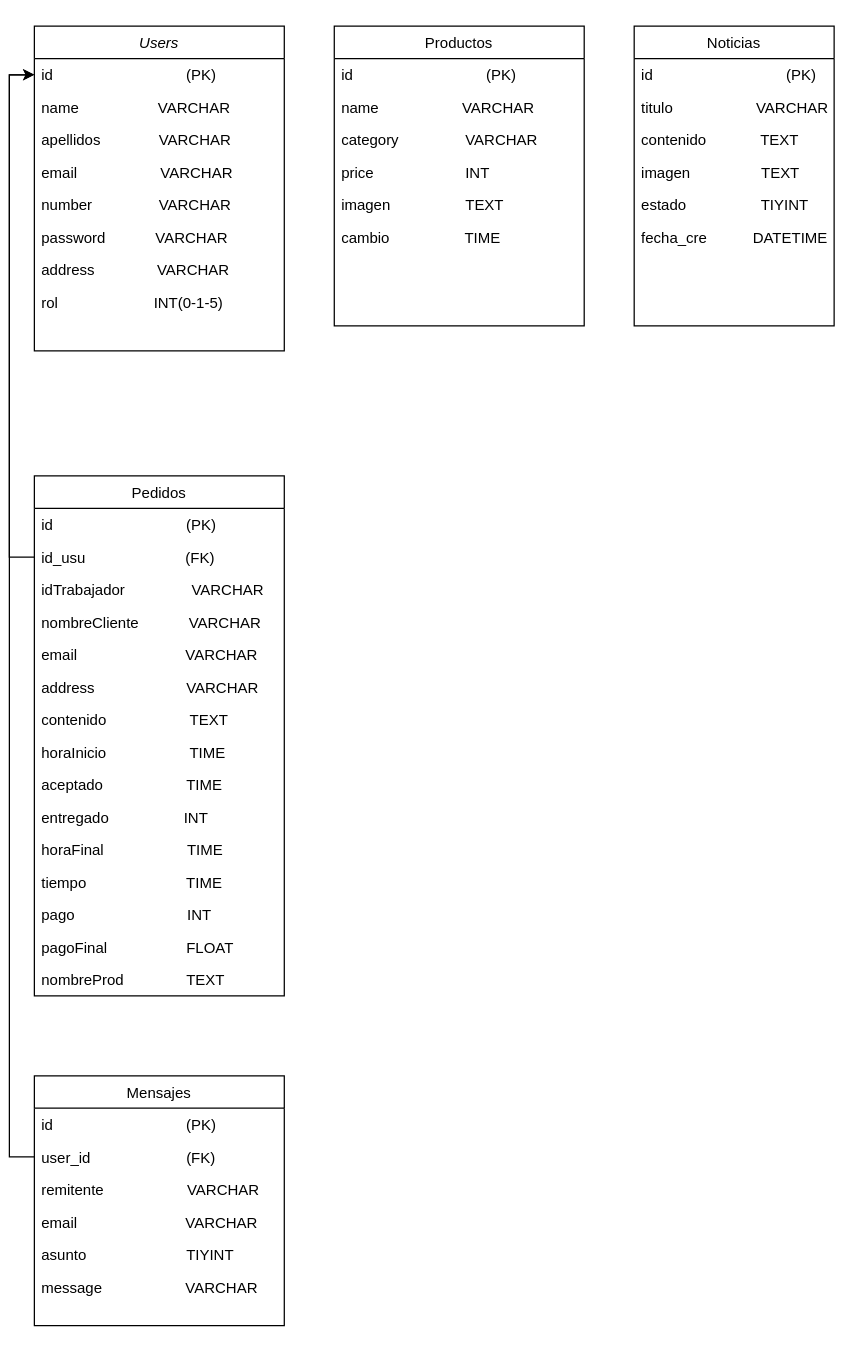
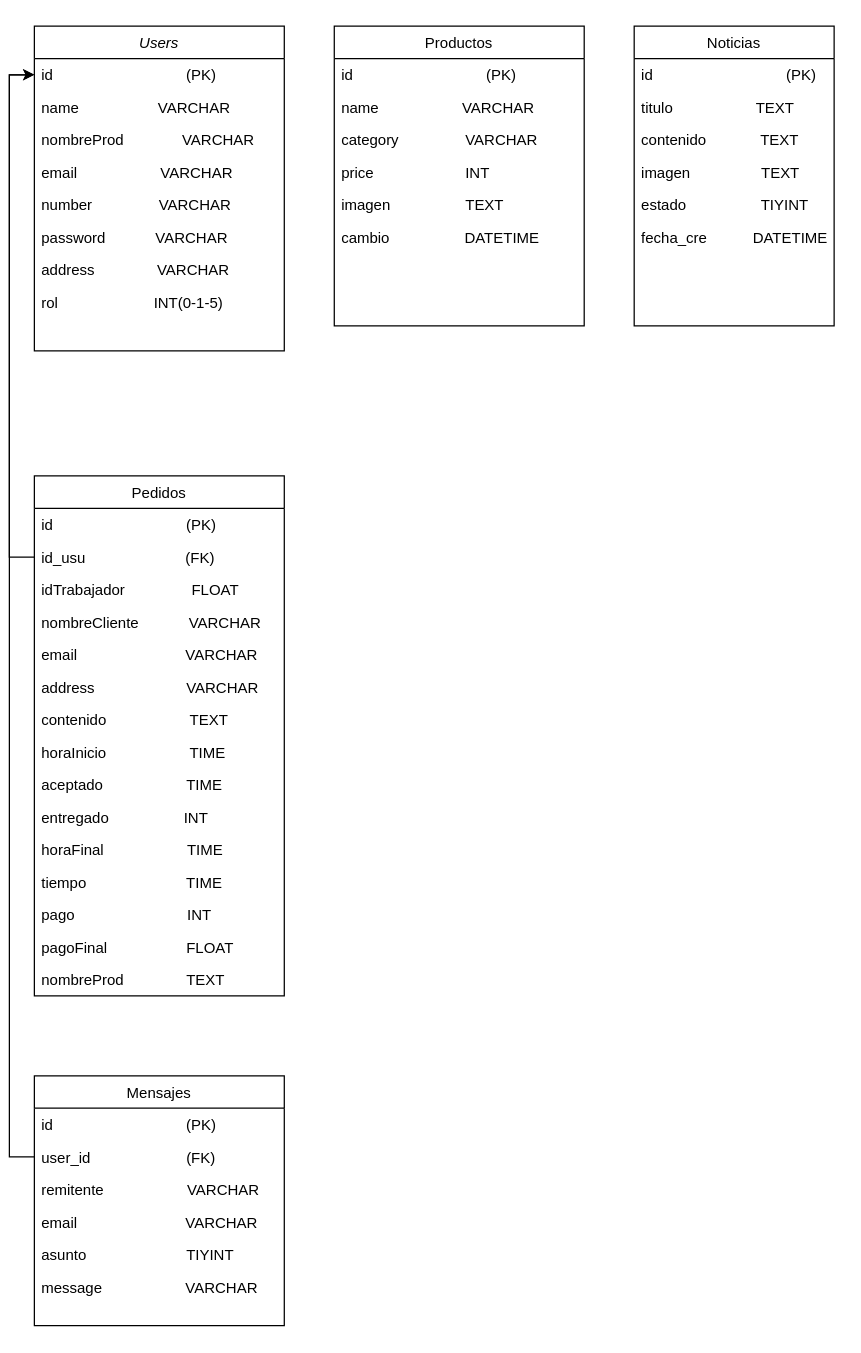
  <mxCell id="0" />
  <mxCell id="1" parent="0" />
  <mxCell id="2" value="Users" style="swimlane;fontStyle=2;align=center;verticalAlign=top;childLayout=stackLayout;horizontal=1;startSize=26;horizontalStack=0;resizeParent=1;resizeLast=0;collapsible=1;marginBottom=0;rounded=0;shadow=0;strokeWidth=1;" parent="1" vertex="1"><mxGeometry x="20" y="20" width="200" height="260" as="geometry"><mxRectangle x="230" y="140" width="160" height="26" as="alternateBounds" /></mxGeometry></mxCell>
  <mxCell id="3" value="id                                (PK)" style="text;align=left;verticalAlign=top;spacingLeft=4;spacingRight=4;overflow=hidden;rotatable=0;points=[[0,0.5],[1,0.5]];portConstraint=eastwest;" parent="2" vertex="1"><mxGeometry y="26" width="200" height="26" as="geometry" /></mxCell>
  <mxCell id="4" value="name                   VARCHAR" style="text;align=left;verticalAlign=top;spacingLeft=4;spacingRight=4;overflow=hidden;rotatable=0;points=[[0,0.5],[1,0.5]];portConstraint=eastwest;rounded=0;shadow=0;html=0;" parent="2" vertex="1"><mxGeometry y="52" width="200" height="26" as="geometry" /></mxCell>
- <mxCell id="5" value="apellidos              VARCHAR" style="text;align=left;verticalAlign=top;spacingLeft=4;spacingRight=4;overflow=hidden;rotatable=0;points=[[0,0.5],[1,0.5]];portConstraint=eastwest;rounded=0;shadow=0;html=0;" vertex="1" parent="2"><mxGeometry y="78" width="200" height="26" as="geometry" /></mxCell>
+ <mxCell id="5" value="nombreProd              VARCHAR" style="text;align=left;verticalAlign=top;spacingLeft=4;spacingRight=4;overflow=hidden;rotatable=0;points=[[0,0.5],[1,0.5]];portConstraint=eastwest;rounded=0;shadow=0;html=0;" vertex="1" parent="2"><mxGeometry y="78" width="200" height="26" as="geometry" /></mxCell>
  <mxCell id="6" value="email                    VARCHAR" style="text;align=left;verticalAlign=top;spacingLeft=4;spacingRight=4;overflow=hidden;rotatable=0;points=[[0,0.5],[1,0.5]];portConstraint=eastwest;rounded=0;shadow=0;html=0;" vertex="1" parent="2"><mxGeometry y="104" width="200" height="26" as="geometry" /></mxCell>
  <mxCell id="7" value="number                VARCHAR" style="text;align=left;verticalAlign=top;spacingLeft=4;spacingRight=4;overflow=hidden;rotatable=0;points=[[0,0.5],[1,0.5]];portConstraint=eastwest;rounded=0;shadow=0;html=0;" vertex="1" parent="2"><mxGeometry y="130" width="200" height="26" as="geometry" /></mxCell>
  <mxCell id="8" value="password            VARCHAR" style="text;align=left;verticalAlign=top;spacingLeft=4;spacingRight=4;overflow=hidden;rotatable=0;points=[[0,0.5],[1,0.5]];portConstraint=eastwest;rounded=0;shadow=0;html=0;" vertex="1" parent="2"><mxGeometry y="156" width="200" height="26" as="geometry" /></mxCell>
  <mxCell id="9" value="address               VARCHAR" style="text;align=left;verticalAlign=top;spacingLeft=4;spacingRight=4;overflow=hidden;rotatable=0;points=[[0,0.5],[1,0.5]];portConstraint=eastwest;rounded=0;shadow=0;html=0;" vertex="1" parent="2"><mxGeometry y="182" width="200" height="26" as="geometry" /></mxCell>
  <mxCell id="10" value="rol                       INT(0-1-5)" style="text;align=left;verticalAlign=top;spacingLeft=4;spacingRight=4;overflow=hidden;rotatable=0;points=[[0,0.5],[1,0.5]];portConstraint=eastwest;rounded=0;shadow=0;html=0;" parent="2" vertex="1"><mxGeometry y="208" width="200" height="26" as="geometry" /></mxCell>
  <mxCell id="11" style="text;align=left;verticalAlign=top;spacingLeft=4;spacingRight=4;overflow=hidden;rotatable=0;points=[[0,0.5],[1,0.5]];portConstraint=eastwest;rounded=0;shadow=0;html=0;" vertex="1" parent="2"><mxGeometry y="234" width="200" height="26" as="geometry" /></mxCell>
  <mxCell id="12" value="Productos" style="swimlane;fontStyle=0;align=center;verticalAlign=top;childLayout=stackLayout;horizontal=1;startSize=26;horizontalStack=0;resizeParent=1;resizeLast=0;collapsible=1;marginBottom=0;rounded=0;shadow=0;strokeWidth=1;" parent="1" vertex="1"><mxGeometry x="260" y="20" width="200" height="240" as="geometry"><mxRectangle x="550" y="140" width="160" height="26" as="alternateBounds" /></mxGeometry></mxCell>
  <mxCell id="13" value="id                                (PK)" style="text;align=left;verticalAlign=top;spacingLeft=4;spacingRight=4;overflow=hidden;rotatable=0;points=[[0,0.5],[1,0.5]];portConstraint=eastwest;" parent="12" vertex="1"><mxGeometry y="26" width="200" height="26" as="geometry" /></mxCell>
  <mxCell id="14" value="name                    VARCHAR" style="text;align=left;verticalAlign=top;spacingLeft=4;spacingRight=4;overflow=hidden;rotatable=0;points=[[0,0.5],[1,0.5]];portConstraint=eastwest;rounded=0;shadow=0;html=0;" parent="12" vertex="1"><mxGeometry y="52" width="200" height="26" as="geometry" /></mxCell>
  <mxCell id="15" value="category                VARCHAR" style="text;align=left;verticalAlign=top;spacingLeft=4;spacingRight=4;overflow=hidden;rotatable=0;points=[[0,0.5],[1,0.5]];portConstraint=eastwest;rounded=0;shadow=0;html=0;" parent="12" vertex="1"><mxGeometry y="78" width="200" height="26" as="geometry" /></mxCell>
  <mxCell id="16" value="price                      INT" style="text;align=left;verticalAlign=top;spacingLeft=4;spacingRight=4;overflow=hidden;rotatable=0;points=[[0,0.5],[1,0.5]];portConstraint=eastwest;rounded=0;shadow=0;html=0;" vertex="1" parent="12"><mxGeometry y="104" width="200" height="26" as="geometry" /></mxCell>
  <mxCell id="17" value="imagen                  TEXT" style="text;align=left;verticalAlign=top;spacingLeft=4;spacingRight=4;overflow=hidden;rotatable=0;points=[[0,0.5],[1,0.5]];portConstraint=eastwest;rounded=0;shadow=0;html=0;" parent="12" vertex="1"><mxGeometry y="130" width="200" height="26" as="geometry" /></mxCell>
- <mxCell id="18" value="cambio                  TIME" style="text;align=left;verticalAlign=top;spacingLeft=4;spacingRight=4;overflow=hidden;rotatable=0;points=[[0,0.5],[1,0.5]];portConstraint=eastwest;rounded=0;shadow=0;html=0;" parent="12" vertex="1"><mxGeometry y="156" width="200" height="26" as="geometry" /></mxCell>
+ <mxCell id="18" value="cambio                  DATETIME" style="text;align=left;verticalAlign=top;spacingLeft=4;spacingRight=4;overflow=hidden;rotatable=0;points=[[0,0.5],[1,0.5]];portConstraint=eastwest;rounded=0;shadow=0;html=0;" parent="12" vertex="1"><mxGeometry y="156" width="200" height="26" as="geometry" /></mxCell>
  <mxCell id="19" value="Noticias" style="swimlane;fontStyle=0;align=center;verticalAlign=top;childLayout=stackLayout;horizontal=1;startSize=26;horizontalStack=0;resizeParent=1;resizeLast=0;collapsible=1;marginBottom=0;rounded=0;shadow=0;strokeWidth=1;" vertex="1" parent="1"><mxGeometry x="500" y="20" width="160" height="240" as="geometry"><mxRectangle x="550" y="140" width="160" height="26" as="alternateBounds" /></mxGeometry></mxCell>
  <mxCell id="20" value="id                                (PK)" style="text;align=left;verticalAlign=top;spacingLeft=4;spacingRight=4;overflow=hidden;rotatable=0;points=[[0,0.5],[1,0.5]];portConstraint=eastwest;" vertex="1" parent="19"><mxGeometry y="26" width="160" height="26" as="geometry" /></mxCell>
- <mxCell id="21" value="titulo                    VARCHAR" style="text;align=left;verticalAlign=top;spacingLeft=4;spacingRight=4;overflow=hidden;rotatable=0;points=[[0,0.5],[1,0.5]];portConstraint=eastwest;rounded=0;shadow=0;html=0;" vertex="1" parent="19"><mxGeometry y="52" width="160" height="26" as="geometry" /></mxCell>
+ <mxCell id="21" value="titulo                    TEXT" style="text;align=left;verticalAlign=top;spacingLeft=4;spacingRight=4;overflow=hidden;rotatable=0;points=[[0,0.5],[1,0.5]];portConstraint=eastwest;rounded=0;shadow=0;html=0;" vertex="1" parent="19"><mxGeometry y="52" width="160" height="26" as="geometry" /></mxCell>
  <mxCell id="22" value="contenido             TEXT" style="text;align=left;verticalAlign=top;spacingLeft=4;spacingRight=4;overflow=hidden;rotatable=0;points=[[0,0.5],[1,0.5]];portConstraint=eastwest;rounded=0;shadow=0;html=0;" vertex="1" parent="19"><mxGeometry y="78" width="160" height="26" as="geometry" /></mxCell>
  <mxCell id="23" value="imagen                 TEXT" style="text;align=left;verticalAlign=top;spacingLeft=4;spacingRight=4;overflow=hidden;rotatable=0;points=[[0,0.5],[1,0.5]];portConstraint=eastwest;rounded=0;shadow=0;html=0;" vertex="1" parent="19"><mxGeometry y="104" width="160" height="26" as="geometry" /></mxCell>
  <mxCell id="24" value="estado                  TIYINT" style="text;align=left;verticalAlign=top;spacingLeft=4;spacingRight=4;overflow=hidden;rotatable=0;points=[[0,0.5],[1,0.5]];portConstraint=eastwest;rounded=0;shadow=0;html=0;" vertex="1" parent="19"><mxGeometry y="130" width="160" height="26" as="geometry" /></mxCell>
  <mxCell id="25" value="fecha_cre           DATETIME" style="text;align=left;verticalAlign=top;spacingLeft=4;spacingRight=4;overflow=hidden;rotatable=0;points=[[0,0.5],[1,0.5]];portConstraint=eastwest;rounded=0;shadow=0;html=0;" vertex="1" parent="19"><mxGeometry y="156" width="160" height="84" as="geometry" /></mxCell>
  <mxCell id="26" value="Pedidos" style="swimlane;fontStyle=0;align=center;verticalAlign=top;childLayout=stackLayout;horizontal=1;startSize=26;horizontalStack=0;resizeParent=1;resizeLast=0;collapsible=1;marginBottom=0;rounded=0;shadow=0;strokeWidth=1;" vertex="1" parent="1"><mxGeometry x="20" y="380" width="200" height="416" as="geometry"><mxRectangle x="550" y="140" width="160" height="26" as="alternateBounds" /></mxGeometry></mxCell>
  <mxCell id="27" value="id                                (PK)" style="text;align=left;verticalAlign=top;spacingLeft=4;spacingRight=4;overflow=hidden;rotatable=0;points=[[0,0.5],[1,0.5]];portConstraint=eastwest;" vertex="1" parent="26"><mxGeometry y="26" width="200" height="26" as="geometry" /></mxCell>
  <mxCell id="28" value="id_usu                        (FK)" style="text;align=left;verticalAlign=top;spacingLeft=4;spacingRight=4;overflow=hidden;rotatable=0;points=[[0,0.5],[1,0.5]];portConstraint=eastwest;rounded=0;shadow=0;html=0;" vertex="1" parent="26"><mxGeometry y="52" width="200" height="26" as="geometry" /></mxCell>
- <mxCell id="29" value="idTrabajador                VARCHAR" style="text;align=left;verticalAlign=top;spacingLeft=4;spacingRight=4;overflow=hidden;rotatable=0;points=[[0,0.5],[1,0.5]];portConstraint=eastwest;rounded=0;shadow=0;html=0;" vertex="1" parent="26"><mxGeometry y="78" width="200" height="26" as="geometry" /></mxCell>
+ <mxCell id="29" value="idTrabajador                FLOAT" style="text;align=left;verticalAlign=top;spacingLeft=4;spacingRight=4;overflow=hidden;rotatable=0;points=[[0,0.5],[1,0.5]];portConstraint=eastwest;rounded=0;shadow=0;html=0;" vertex="1" parent="26"><mxGeometry y="78" width="200" height="26" as="geometry" /></mxCell>
  <mxCell id="30" value="nombreCliente            VARCHAR" style="text;align=left;verticalAlign=top;spacingLeft=4;spacingRight=4;overflow=hidden;rotatable=0;points=[[0,0.5],[1,0.5]];portConstraint=eastwest;rounded=0;shadow=0;html=0;" vertex="1" parent="26"><mxGeometry y="104" width="200" height="26" as="geometry" /></mxCell>
  <mxCell id="31" value="email                          VARCHAR" style="text;align=left;verticalAlign=top;spacingLeft=4;spacingRight=4;overflow=hidden;rotatable=0;points=[[0,0.5],[1,0.5]];portConstraint=eastwest;rounded=0;shadow=0;html=0;" vertex="1" parent="26"><mxGeometry y="130" width="200" height="26" as="geometry" /></mxCell>
  <mxCell id="32" value="address                      VARCHAR" style="text;align=left;verticalAlign=top;spacingLeft=4;spacingRight=4;overflow=hidden;rotatable=0;points=[[0,0.5],[1,0.5]];portConstraint=eastwest;rounded=0;shadow=0;html=0;" vertex="1" parent="26"><mxGeometry y="156" width="200" height="26" as="geometry" /></mxCell>
  <mxCell id="33" value="contenido                    TEXT    " style="text;align=left;verticalAlign=top;spacingLeft=4;spacingRight=4;overflow=hidden;rotatable=0;points=[[0,0.5],[1,0.5]];portConstraint=eastwest;rounded=0;shadow=0;html=0;" vertex="1" parent="26"><mxGeometry y="182" width="200" height="26" as="geometry" /></mxCell>
  <mxCell id="34" value="horaInicio                    TIME" style="text;align=left;verticalAlign=top;spacingLeft=4;spacingRight=4;overflow=hidden;rotatable=0;points=[[0,0.5],[1,0.5]];portConstraint=eastwest;rounded=0;shadow=0;html=0;" vertex="1" parent="26"><mxGeometry y="208" width="200" height="26" as="geometry" /></mxCell>
  <mxCell id="35" value="aceptado                    TIME" style="text;align=left;verticalAlign=top;spacingLeft=4;spacingRight=4;overflow=hidden;rotatable=0;points=[[0,0.5],[1,0.5]];portConstraint=eastwest;rounded=0;shadow=0;html=0;" vertex="1" parent="26"><mxGeometry y="234" width="200" height="26" as="geometry" /></mxCell>
  <mxCell id="36" value="entregado                  INT" style="text;align=left;verticalAlign=top;spacingLeft=4;spacingRight=4;overflow=hidden;rotatable=0;points=[[0,0.5],[1,0.5]];portConstraint=eastwest;rounded=0;shadow=0;html=0;" vertex="1" parent="26"><mxGeometry y="260" width="200" height="26" as="geometry" /></mxCell>
  <mxCell id="37" value="horaFinal                    TIME" style="text;align=left;verticalAlign=top;spacingLeft=4;spacingRight=4;overflow=hidden;rotatable=0;points=[[0,0.5],[1,0.5]];portConstraint=eastwest;rounded=0;shadow=0;html=0;" vertex="1" parent="26"><mxGeometry y="286" width="200" height="26" as="geometry" /></mxCell>
  <mxCell id="38" value="tiempo                        TIME" style="text;align=left;verticalAlign=top;spacingLeft=4;spacingRight=4;overflow=hidden;rotatable=0;points=[[0,0.5],[1,0.5]];portConstraint=eastwest;rounded=0;shadow=0;html=0;" vertex="1" parent="26"><mxGeometry y="312" width="200" height="26" as="geometry" /></mxCell>
  <mxCell id="39" value="pago                           INT" style="text;align=left;verticalAlign=top;spacingLeft=4;spacingRight=4;overflow=hidden;rotatable=0;points=[[0,0.5],[1,0.5]];portConstraint=eastwest;rounded=0;shadow=0;html=0;" vertex="1" parent="26"><mxGeometry y="338" width="200" height="26" as="geometry" /></mxCell>
  <mxCell id="40" value="pagoFinal                   FLOAT    " style="text;align=left;verticalAlign=top;spacingLeft=4;spacingRight=4;overflow=hidden;rotatable=0;points=[[0,0.5],[1,0.5]];portConstraint=eastwest;rounded=0;shadow=0;html=0;" vertex="1" parent="26"><mxGeometry y="364" width="200" height="26" as="geometry" /></mxCell>
  <mxCell id="41" value="nombreProd               TEXT" style="text;align=left;verticalAlign=top;spacingLeft=4;spacingRight=4;overflow=hidden;rotatable=0;points=[[0,0.5],[1,0.5]];portConstraint=eastwest;rounded=0;shadow=0;html=0;" vertex="1" parent="26"><mxGeometry y="390" width="200" height="26" as="geometry" /></mxCell>
  <mxCell id="42" value="Mensajes" style="swimlane;fontStyle=0;align=center;verticalAlign=top;childLayout=stackLayout;horizontal=1;startSize=26;horizontalStack=0;resizeParent=1;resizeLast=0;collapsible=1;marginBottom=0;rounded=0;shadow=0;strokeWidth=1;" vertex="1" parent="1"><mxGeometry x="20" y="860" width="200" height="200" as="geometry"><mxRectangle x="550" y="140" width="160" height="26" as="alternateBounds" /></mxGeometry></mxCell>
  <mxCell id="43" value="id                                (PK)" style="text;align=left;verticalAlign=top;spacingLeft=4;spacingRight=4;overflow=hidden;rotatable=0;points=[[0,0.5],[1,0.5]];portConstraint=eastwest;" vertex="1" parent="42"><mxGeometry y="26" width="200" height="26" as="geometry" /></mxCell>
  <mxCell id="44" value="user_id                       (FK)" style="text;align=left;verticalAlign=top;spacingLeft=4;spacingRight=4;overflow=hidden;rotatable=0;points=[[0,0.5],[1,0.5]];portConstraint=eastwest;rounded=0;shadow=0;html=0;" vertex="1" parent="42"><mxGeometry y="52" width="200" height="26" as="geometry" /></mxCell>
  <mxCell id="45" value="remitente                    VARCHAR" style="text;align=left;verticalAlign=top;spacingLeft=4;spacingRight=4;overflow=hidden;rotatable=0;points=[[0,0.5],[1,0.5]];portConstraint=eastwest;rounded=0;shadow=0;html=0;" vertex="1" parent="42"><mxGeometry y="78" width="200" height="26" as="geometry" /></mxCell>
  <mxCell id="46" value="email                          VARCHAR" style="text;align=left;verticalAlign=top;spacingLeft=4;spacingRight=4;overflow=hidden;rotatable=0;points=[[0,0.5],[1,0.5]];portConstraint=eastwest;rounded=0;shadow=0;html=0;" vertex="1" parent="42"><mxGeometry y="104" width="200" height="26" as="geometry" /></mxCell>
  <mxCell id="47" value="asunto                        TIYINT" style="text;align=left;verticalAlign=top;spacingLeft=4;spacingRight=4;overflow=hidden;rotatable=0;points=[[0,0.5],[1,0.5]];portConstraint=eastwest;rounded=0;shadow=0;html=0;" vertex="1" parent="42"><mxGeometry y="130" width="200" height="26" as="geometry" /></mxCell>
  <mxCell id="48" value="message                    VARCHAR" style="text;align=left;verticalAlign=top;spacingLeft=4;spacingRight=4;overflow=hidden;rotatable=0;points=[[0,0.5],[1,0.5]];portConstraint=eastwest;rounded=0;shadow=0;html=0;" vertex="1" parent="42"><mxGeometry y="156" width="200" height="24" as="geometry" /></mxCell>
  <mxCell id="49" style="edgeStyle=orthogonalEdgeStyle;rounded=0;orthogonalLoop=1;jettySize=auto;html=1;exitX=0;exitY=0.5;exitDx=0;exitDy=0;entryX=0;entryY=0.5;entryDx=0;entryDy=0;" edge="1" parent="1" source="28" target="3"><mxGeometry relative="1" as="geometry" /></mxCell>
  <mxCell id="50" style="edgeStyle=orthogonalEdgeStyle;rounded=0;orthogonalLoop=1;jettySize=auto;html=1;exitX=0;exitY=0.5;exitDx=0;exitDy=0;entryX=0;entryY=0.5;entryDx=0;entryDy=0;" edge="1" parent="1" source="44" target="3"><mxGeometry relative="1" as="geometry" /></mxCell>
